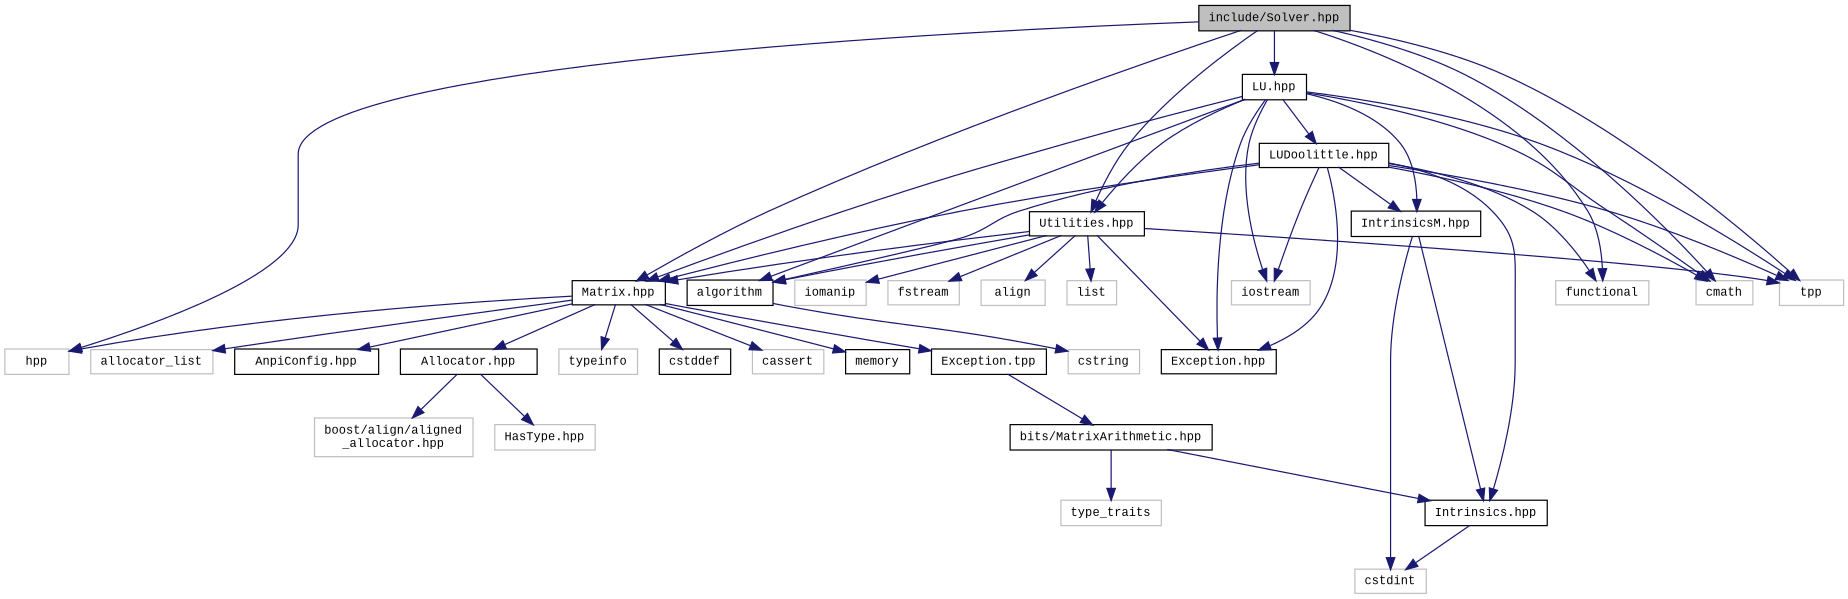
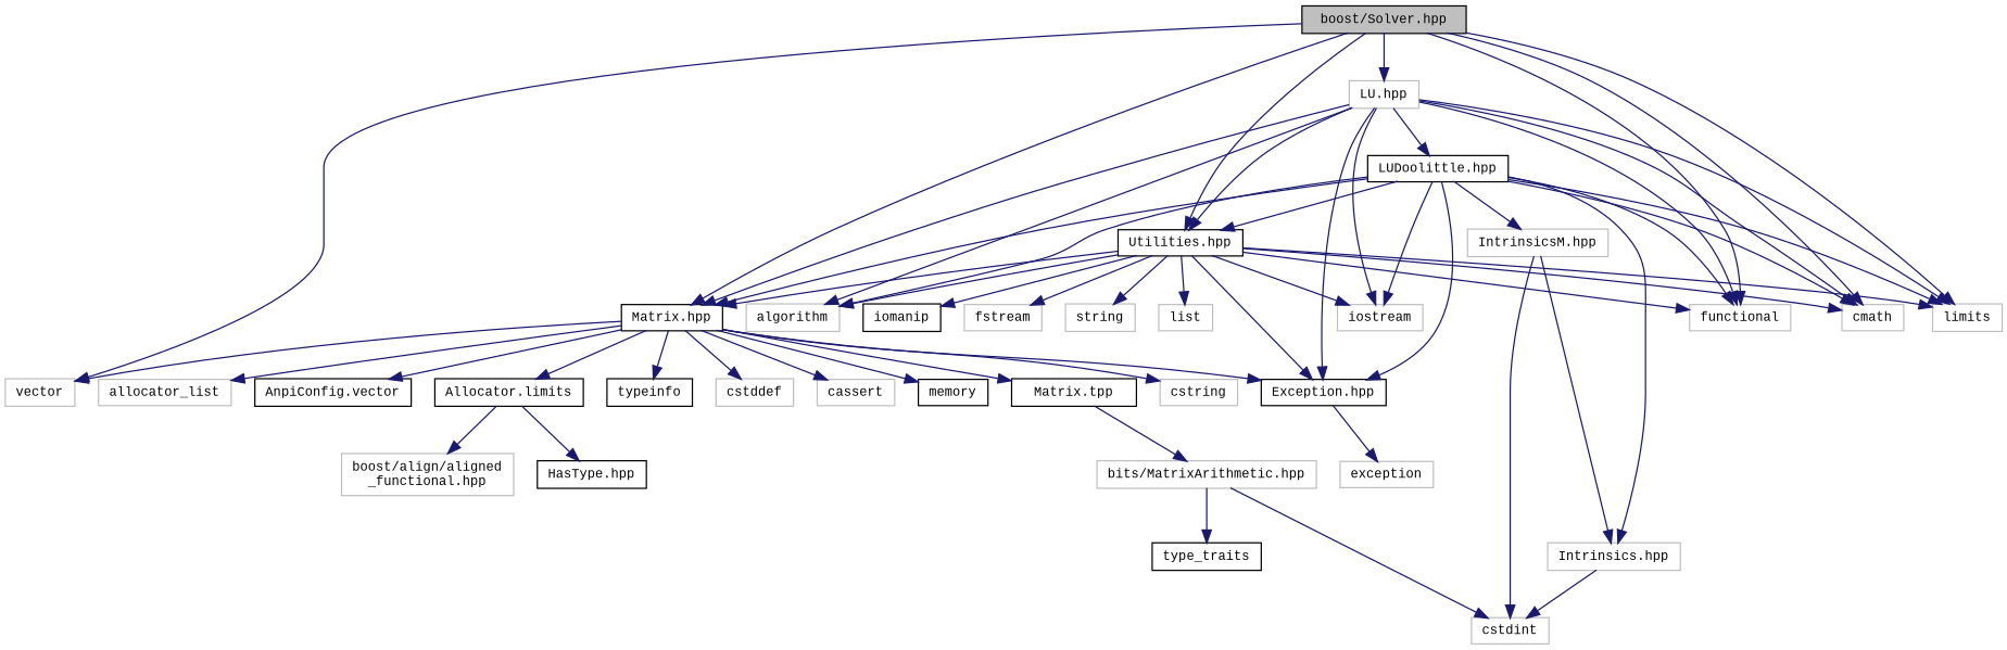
  digraph {
    fontname="Liberation Mono"
    node [color=grey75 fillcolor=white fontname="Liberation Mono" fontsize=10 shape=record style=filled]
    edge [color=midnightblue fontname="Liberation Mono" fontsize=10 labelfontname=Helvetica labelfontsize=10 style=solid]
-   n1 [color=black fillcolor=grey75 fontcolor=black height=0.2 label="include/Solver.hpp" width=0.4]
+   n1 [color=black fillcolor=grey75 fontcolor=black height=0.2 label="boost/Solver.hpp" width=0.4]
    n2 [height=0.2 label=cmath width=0.4]
-   n3 [height=0.2 label=tpp width=0.4]
+   n3 [height=0.2 label=limits width=0.4]
    n4 [height=0.2 label=functional width=0.4]
-   n5 [height=0.2 label=hpp width=0.4]
+   n5 [height=0.2 label=vector width=0.4]
    n6 [color=black height=0.2 label="Matrix.hpp" width=0.4]
-   n7 [color=black height=0.2 label="LU.hpp" width=0.4]
+   n7 [height=0.2 label="LU.hpp" width=0.4]
    n8 [color=black height=0.2 label="Utilities.hpp" width=0.4]
    n9 [color=black height=0.2 label="Exception.hpp" width=0.4]
-   n11 [color=black height=0.2 label=cstddef width=0.4]
+   n10 [height=0.2 label=exception width=0.4]
+   n11 [height=0.2 label=cstddef width=0.4]
    n12 [height=0.2 label=cstring width=0.4]
    n13 [height=0.2 label=cassert width=0.4]
    n14 [color=black height=0.2 label=memory width=0.4]
    n15 [height=0.2 label=allocator_list width=0.4]
-   n16 [color=black height=0.2 label="AnpiConfig.hpp" width=0.4]
-   n17 [color=black height=0.2 label="Allocator.hpp" width=0.4]
-   n18 [height=0.2 label=typeinfo width=0.4]
-   n19 [color=black height=0.2 label="Exception.tpp" width=0.4]
-   n20 [color=black height=0.2 label=algorithm width=0.4]
+   n16 [color=black height=0.2 label="AnpiConfig.vector" width=0.4]
+   n17 [color=black height=0.2 label="Allocator.limits" width=0.4]
+   n18 [color=black height=0.2 label=typeinfo width=0.4]
+   n19 [color=black height=0.2 label="Matrix.tpp" width=0.4]
+   n20 [height=0.2 label=algorithm width=0.4]
    n21 [height=0.2 label=iostream width=0.4]
    n22 [color=black height=0.2 label="LUDoolittle.hpp" width=0.4]
-   n23 [height=0.2 label=align width=0.4]
+   n23 [height=0.2 label=string width=0.4]
    n24 [height=0.2 label=list width=0.4]
-   n25 [height=0.2 label=iomanip width=0.4]
+   n25 [color=black height=0.2 label=iomanip width=0.4]
    n26 [height=0.2 label=fstream width=0.4]
-   n27 [height=0.2 label="boost/align/aligned\l_allocator.hpp" width=0.4]
-   n28 [height=0.2 label="HasType.hpp" width=0.4]
-   n29 [color=black height=0.2 label="bits/MatrixArithmetic.hpp" width=0.4]
-   n30 [color=black height=0.2 label="Intrinsics.hpp" width=0.4]
-   n31 [height=0.2 label=type_traits width=0.4]
+   n27 [height=0.2 label="boost/align/aligned\l_functional.hpp" width=0.4]
+   n28 [color=black height=0.2 label="HasType.hpp" width=0.4]
+   n29 [height=0.2 label="bits/MatrixArithmetic.hpp" width=0.4]
+   n30 [height=0.2 label="Intrinsics.hpp" width=0.4]
+   n31 [color=black height=0.2 label=type_traits width=0.4]
    n32 [height=0.2 label=cstdint width=0.4]
-   n33 [color=black height=0.2 label="IntrinsicsM.hpp" width=0.4]
+   n33 [height=0.2 label="IntrinsicsM.hpp" width=0.4]
    n1 -> n2
    n1 -> n3
    n1 -> n4
    n1 -> n5
    n1 -> n6
    n1 -> n7
    n1 -> n8
    n6 -> n5
+   n6 -> n9
    n6 -> n11
-   n20 -> n12
+   n6 -> n12
    n6 -> n13
    n6 -> n14
    n6 -> n15
    n6 -> n16
    n6 -> n17
    n6 -> n18
    n6 -> n19
    n7 -> n2
    n7 -> n3
-   n7 -> n33
+   n7 -> n4
    n7 -> n6
    n7 -> n8
    n7 -> n9
    n7 -> n20
    n7 -> n21
    n7 -> n22
+   n8 -> n2
    n8 -> n3
+   n8 -> n4
    n8 -> n6
    n8 -> n9
    n8 -> n20
+   n8 -> n21
    n8 -> n23
    n8 -> n24
    n8 -> n25
    n8 -> n26
+   n9 -> n10
    n17 -> n27
    n17 -> n28
    n19 -> n29
    n22 -> n2
    n22 -> n3
    n22 -> n4
    n22 -> n6
+   n22 -> n8
    n22 -> n9
    n22 -> n20
    n22 -> n21
    n22 -> n30
    n22 -> n33
-   n29 -> n30
+   n29 -> n32
    n29 -> n31
    n30 -> n32
    n33 -> n30
    n33 -> n32
  }
